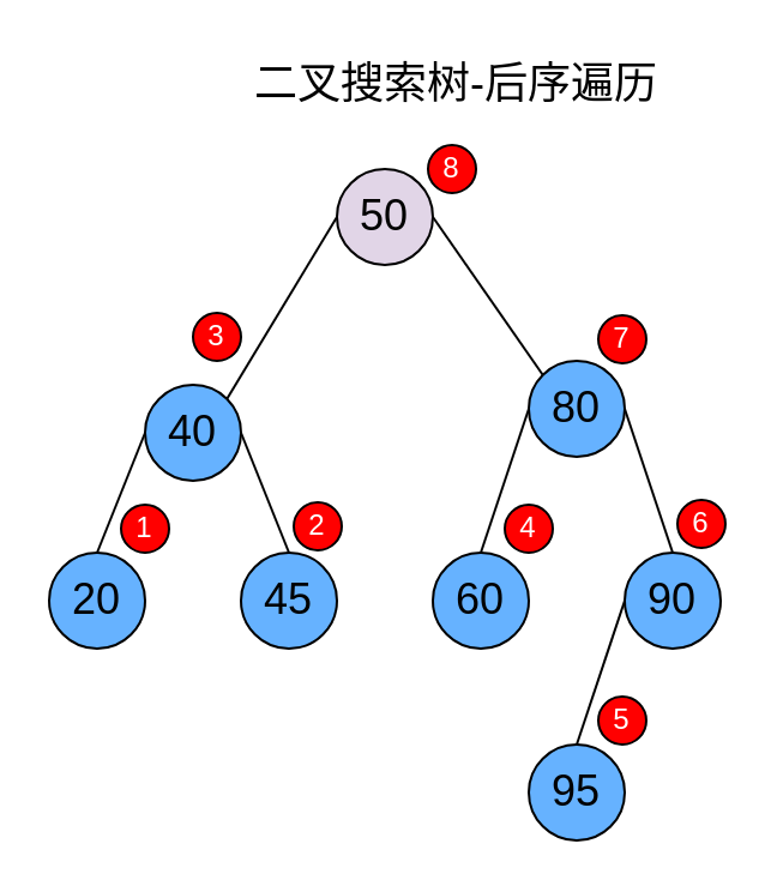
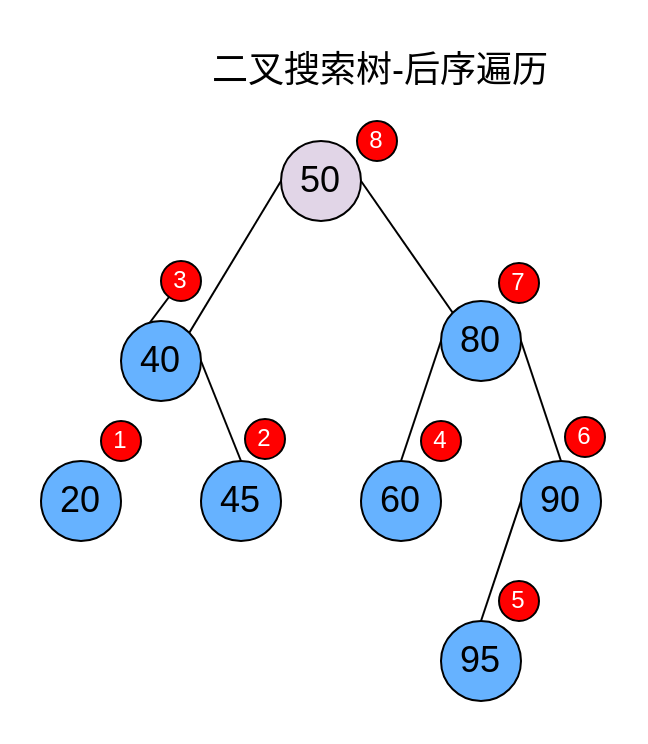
  <mxCell id="0" />
  <mxCell id="1" parent="0" />
  <mxCell id="2" style="edgeStyle=none;html=1;exitX=0;exitY=0.5;exitDx=0;exitDy=0;entryX=1;entryY=0;entryDx=0;entryDy=0;endArrow=none;endFill=0;" parent="1" source="4" target="7" edge="1"><mxGeometry relative="1" as="geometry" /></mxCell>
  <mxCell id="3" style="edgeStyle=none;html=1;exitX=1;exitY=0.5;exitDx=0;exitDy=0;entryX=0;entryY=0;entryDx=0;entryDy=0;endArrow=none;endFill=0;" parent="1" source="4" target="12" edge="1"><mxGeometry relative="1" as="geometry" /></mxCell>
  <mxCell id="4" value="&lt;font style=&quot;color: rgb(0, 0, 0); font-size: 18px;&quot;&gt;50&lt;/font&gt;" style="ellipse;whiteSpace=wrap;html=1;aspect=fixed;fillColor=#e1d5e7;" parent="1" vertex="1"><mxGeometry x="140" y="70" width="40" height="40" as="geometry" /></mxCell>
  <mxCell id="5" style="edgeStyle=none;html=1;exitX=1;exitY=0.5;exitDx=0;exitDy=0;entryX=0.5;entryY=0;entryDx=0;entryDy=0;endArrow=none;endFill=0;" parent="1" source="7" target="8" edge="1"><mxGeometry relative="1" as="geometry" /></mxCell>
- <mxCell id="6" style="edgeStyle=none;html=1;exitX=0;exitY=0.5;exitDx=0;exitDy=0;entryX=0.5;entryY=0;entryDx=0;entryDy=0;endArrow=none;endFill=0;" parent="1" source="7" target="9" edge="1"><mxGeometry relative="1" as="geometry" /></mxCell>
+ <mxCell id="6" style="edgeStyle=none;html=1;exitX=0;exitY=0.5;exitDx=0;exitDy=0;endArrow=none;endFill=0;" parent="1" source="7" target="23" edge="1"><mxGeometry relative="1" as="geometry" /></mxCell>
  <mxCell id="7" value="&lt;font style=&quot;color: rgb(0, 0, 0); font-size: 18px;&quot;&gt;40&lt;/font&gt;" style="ellipse;whiteSpace=wrap;html=1;aspect=fixed;fillColor=#66B2FF;" parent="1" vertex="1"><mxGeometry x="60" y="160" width="40" height="40" as="geometry" /></mxCell>
  <mxCell id="8" value="&lt;font style=&quot;color: rgb(0, 0, 0); font-size: 18px;&quot;&gt;45&lt;/font&gt;" style="ellipse;whiteSpace=wrap;html=1;aspect=fixed;fillColor=#66B2FF;" parent="1" vertex="1"><mxGeometry x="100" y="230" width="40" height="40" as="geometry" /></mxCell>
  <mxCell id="9" value="&lt;font style=&quot;color: rgb(0, 0, 0); font-size: 18px;&quot;&gt;20&lt;/font&gt;" style="ellipse;whiteSpace=wrap;html=1;aspect=fixed;fillColor=#66B2FF;" parent="1" vertex="1"><mxGeometry x="20" y="230" width="40" height="40" as="geometry" /></mxCell>
  <mxCell id="10" style="edgeStyle=none;html=1;exitX=1;exitY=0.5;exitDx=0;exitDy=0;entryX=0.5;entryY=0;entryDx=0;entryDy=0;endArrow=none;endFill=0;" parent="1" source="12" target="15" edge="1"><mxGeometry relative="1" as="geometry" /></mxCell>
  <mxCell id="11" style="edgeStyle=none;html=1;exitX=0;exitY=0.5;exitDx=0;exitDy=0;entryX=0.5;entryY=0;entryDx=0;entryDy=0;endArrow=none;endFill=0;" parent="1" source="12" target="16" edge="1"><mxGeometry relative="1" as="geometry" /></mxCell>
  <mxCell id="12" value="&lt;font style=&quot;color: rgb(0, 0, 0); font-size: 18px;&quot;&gt;80&lt;/font&gt;" style="ellipse;whiteSpace=wrap;html=1;aspect=fixed;fillColor=#66B2FF;" parent="1" vertex="1"><mxGeometry x="220" y="150" width="40" height="40" as="geometry" /></mxCell>
  <mxCell id="13" value="&lt;font style=&quot;color: rgb(0, 0, 0); font-size: 18px;&quot;&gt;95&lt;/font&gt;" style="ellipse;whiteSpace=wrap;html=1;aspect=fixed;fillColor=#66B2FF;" parent="1" vertex="1"><mxGeometry x="220" y="310" width="40" height="40" as="geometry" /></mxCell>
  <mxCell id="14" style="edgeStyle=none;html=1;exitX=0;exitY=0.5;exitDx=0;exitDy=0;entryX=0.5;entryY=0;entryDx=0;entryDy=0;endArrow=none;endFill=0;" parent="1" source="15" target="13" edge="1"><mxGeometry relative="1" as="geometry" /></mxCell>
  <mxCell id="15" value="&lt;font style=&quot;color: rgb(0, 0, 0); font-size: 18px;&quot;&gt;90&lt;/font&gt;" style="ellipse;whiteSpace=wrap;html=1;aspect=fixed;fillColor=#66B2FF;" parent="1" vertex="1"><mxGeometry x="260" y="230" width="40" height="40" as="geometry" /></mxCell>
  <mxCell id="16" value="&lt;font style=&quot;color: rgb(0, 0, 0); font-size: 18px;&quot;&gt;60&lt;/font&gt;" style="ellipse;whiteSpace=wrap;html=1;aspect=fixed;fillColor=#66B2FF;" parent="1" vertex="1"><mxGeometry x="180" y="230" width="40" height="40" as="geometry" /></mxCell>
  <mxCell id="17" value="&lt;font style=&quot;font-size: 18px;&quot;&gt;二叉搜索树-后序遍历&lt;/font&gt;" style="text;html=1;align=center;verticalAlign=middle;whiteSpace=wrap;rounded=0;" parent="1" vertex="1"><mxGeometry x="100" y="20" width="180" height="30" as="geometry" /></mxCell>
  <mxCell id="18" value="&lt;font style=&quot;color: rgb(255, 255, 255);&quot;&gt;8&lt;/font&gt;" style="ellipse;whiteSpace=wrap;html=1;aspect=fixed;fillColor=light-dark(#ff0000, #ededed);strokeWidth=1;" parent="1" vertex="1"><mxGeometry x="178" y="60" width="20" height="20" as="geometry" /></mxCell>
  <mxCell id="19" value="&lt;font style=&quot;color: rgb(255, 255, 255);&quot;&gt;4&lt;/font&gt;" style="ellipse;whiteSpace=wrap;html=1;aspect=fixed;fillColor=light-dark(#ff0000, #ededed);strokeWidth=1;" parent="1" vertex="1"><mxGeometry x="210" y="210" width="20" height="20" as="geometry" /></mxCell>
  <mxCell id="20" value="&lt;font style=&quot;color: rgb(255, 255, 255);&quot;&gt;7&lt;/font&gt;" style="ellipse;whiteSpace=wrap;html=1;aspect=fixed;fillColor=light-dark(#ff0000, #ededed);strokeWidth=1;" parent="1" vertex="1"><mxGeometry x="249" y="131" width="20" height="20" as="geometry" /></mxCell>
  <mxCell id="21" value="&lt;font style=&quot;color: rgb(255, 255, 255);&quot;&gt;2&lt;/font&gt;" style="ellipse;whiteSpace=wrap;html=1;aspect=fixed;fillColor=light-dark(#ff0000, #ededed);strokeWidth=1;" parent="1" vertex="1"><mxGeometry x="122" y="209" width="20" height="20" as="geometry" /></mxCell>
  <mxCell id="22" value="&lt;font style=&quot;color: rgb(255, 255, 255);&quot;&gt;1&lt;/font&gt;" style="ellipse;whiteSpace=wrap;html=1;aspect=fixed;fillColor=light-dark(#ff0000, #ededed);strokeWidth=1;" parent="1" vertex="1"><mxGeometry x="50" y="210" width="20" height="20" as="geometry" /></mxCell>
  <mxCell id="23" value="&lt;font style=&quot;color: rgb(255, 255, 255);&quot;&gt;3&lt;/font&gt;" style="ellipse;whiteSpace=wrap;html=1;aspect=fixed;fillColor=light-dark(#ff0000, #ededed);strokeWidth=1;" parent="1" vertex="1"><mxGeometry x="80" y="130" width="20" height="20" as="geometry" /></mxCell>
  <mxCell id="24" value="&lt;font style=&quot;color: rgb(255, 255, 255);&quot;&gt;5&lt;/font&gt;" style="ellipse;whiteSpace=wrap;html=1;aspect=fixed;fillColor=light-dark(#ff0000, #ededed);strokeWidth=1;" parent="1" vertex="1"><mxGeometry x="249" y="290" width="20" height="20" as="geometry" /></mxCell>
  <mxCell id="25" value="&lt;font style=&quot;color: rgb(255, 255, 255);&quot;&gt;6&lt;/font&gt;" style="ellipse;whiteSpace=wrap;html=1;aspect=fixed;fillColor=light-dark(#ff0000, #ededed);strokeWidth=1;" parent="1" vertex="1"><mxGeometry x="282" y="208" width="20" height="20" as="geometry" /></mxCell>
